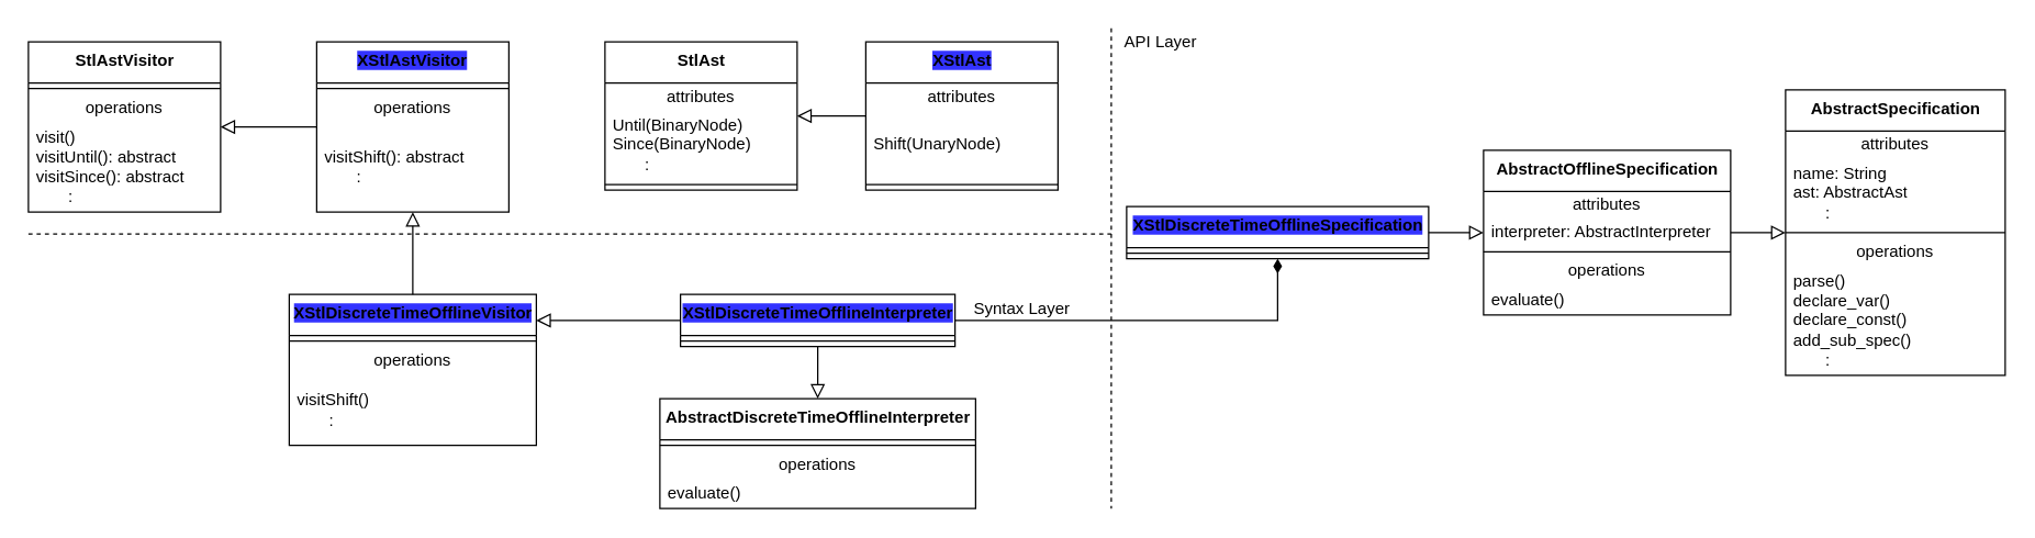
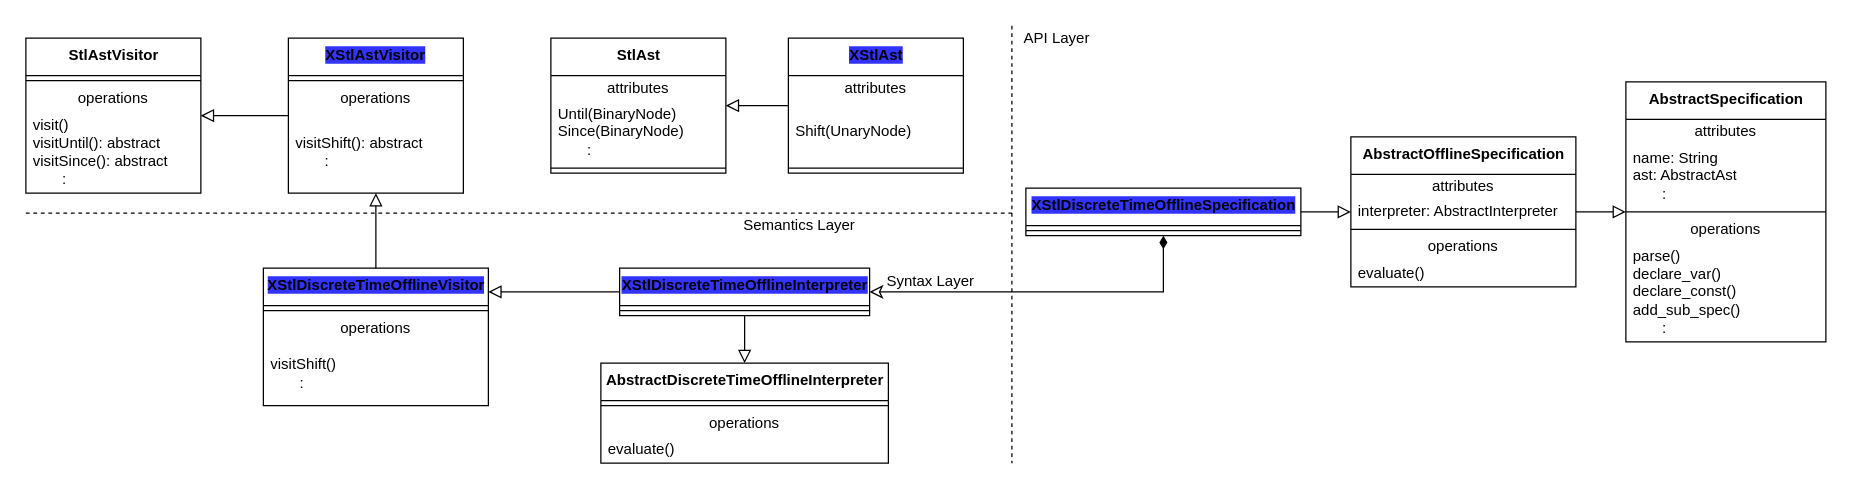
  <mxCell id="0" />
  <mxCell id="1" parent="0" />
  <mxCell id="2" value="&lt;b&gt;XStl&lt;/b&gt;&lt;b&gt;Discrete&lt;/b&gt;&lt;b&gt;TimeOffline&lt;/b&gt;&lt;b&gt;Interpreter&lt;/b&gt;" style="swimlane;fontStyle=0;align=center;verticalAlign=top;childLayout=stackLayout;horizontal=1;startSize=30;horizontalStack=0;resizeParent=1;resizeParentMax=0;resizeLast=0;collapsible=0;marginBottom=0;html=1;labelBackgroundColor=#3333FF;" parent="1" vertex="1"><mxGeometry x="495" y="214" width="200" height="38" as="geometry" /></mxCell>
  <mxCell id="3" value="" style="line;strokeWidth=1;fillColor=none;align=left;verticalAlign=middle;spacingTop=-1;spacingLeft=3;spacingRight=3;rotatable=0;labelPosition=right;points=[];portConstraint=eastwest;" parent="2" vertex="1"><mxGeometry y="30" width="200" height="8" as="geometry" /></mxCell>
  <mxCell id="4" value="" style="endArrow=block;html=1;rounded=0;align=center;verticalAlign=bottom;endFill=0;labelBackgroundColor=none;endSize=8;exitX=0;exitY=0.5;exitDx=0;exitDy=0;" parent="1" source="2" edge="1"><mxGeometry x="0.346" y="-14" relative="1" as="geometry"><mxPoint x="78.82" y="235" as="sourcePoint" /><mxPoint x="390" y="233" as="targetPoint" /><mxPoint as="offset" /><Array as="points" /></mxGeometry></mxCell>
  <mxCell id="5" value="&lt;b&gt;StlAst&lt;br&gt;&lt;/b&gt;" style="swimlane;fontStyle=0;align=center;verticalAlign=top;childLayout=stackLayout;horizontal=1;startSize=30;horizontalStack=0;resizeParent=1;resizeParentMax=0;resizeLast=0;collapsible=0;marginBottom=0;html=1;" parent="1" vertex="1"><mxGeometry x="440" y="30" width="140" height="108" as="geometry" /></mxCell>
  <mxCell id="6" value="attributes" style="text;html=1;strokeColor=none;fillColor=none;align=center;verticalAlign=middle;spacingLeft=4;spacingRight=4;overflow=hidden;rotatable=0;points=[[0,0.5],[1,0.5]];portConstraint=eastwest;" parent="5" vertex="1"><mxGeometry y="30" width="140" height="20" as="geometry" /></mxCell>
  <mxCell id="7" value="Until(BinaryNode)&lt;br&gt;Since(BinaryNode)&lt;br class=&quot;Apple-interchange-newline&quot;&gt;&amp;nbsp; &amp;nbsp; &amp;nbsp; &amp;nbsp;:" style="text;html=1;strokeColor=none;fillColor=none;align=left;verticalAlign=middle;spacingLeft=4;spacingRight=4;overflow=hidden;rotatable=0;points=[[0,0.5],[1,0.5]];portConstraint=eastwest;" parent="5" vertex="1"><mxGeometry y="50" width="140" height="50" as="geometry" /></mxCell>
  <mxCell id="8" value="" style="line;strokeWidth=1;fillColor=none;align=left;verticalAlign=middle;spacingTop=-1;spacingLeft=3;spacingRight=3;rotatable=0;labelPosition=right;points=[];portConstraint=eastwest;" parent="5" vertex="1"><mxGeometry y="100" width="140" height="8" as="geometry" /></mxCell>
  <mxCell id="9" value="&lt;b&gt;StlAstVisitor&lt;/b&gt;" style="swimlane;fontStyle=0;align=center;verticalAlign=top;childLayout=stackLayout;horizontal=1;startSize=30;horizontalStack=0;resizeParent=1;resizeParentMax=0;resizeLast=0;collapsible=0;marginBottom=0;html=1;" parent="1" vertex="1"><mxGeometry x="20" y="30" width="140" height="124" as="geometry" /></mxCell>
  <mxCell id="10" value="" style="line;strokeWidth=1;fillColor=none;align=left;verticalAlign=middle;spacingTop=-1;spacingLeft=3;spacingRight=3;rotatable=0;labelPosition=right;points=[];portConstraint=eastwest;" parent="9" vertex="1"><mxGeometry y="30" width="140" height="8" as="geometry" /></mxCell>
  <mxCell id="11" value="operations" style="text;html=1;strokeColor=none;fillColor=none;align=center;verticalAlign=middle;spacingLeft=4;spacingRight=4;overflow=hidden;rotatable=0;points=[[0,0.5],[1,0.5]];portConstraint=eastwest;" parent="9" vertex="1"><mxGeometry y="38" width="140" height="20" as="geometry" /></mxCell>
  <mxCell id="12" value="&lt;div&gt;visit()&lt;/div&gt;&lt;div&gt;visitUntil(): abstract&lt;br&gt;&lt;/div&gt;&lt;div&gt;visitSince(): abstract&lt;/div&gt;&lt;div&gt;&amp;nbsp; &amp;nbsp; &amp;nbsp; &amp;nbsp;:&lt;/div&gt;" style="text;html=1;strokeColor=none;fillColor=none;align=left;verticalAlign=middle;spacingLeft=4;spacingRight=4;overflow=hidden;rotatable=0;points=[[0,0.5],[1,0.5]];portConstraint=eastwest;" parent="9" vertex="1"><mxGeometry y="58" width="140" height="66" as="geometry" /></mxCell>
  <mxCell id="13" value="" style="endArrow=block;html=1;rounded=0;align=center;verticalAlign=bottom;endFill=0;labelBackgroundColor=none;endSize=8;" parent="1" source="51" target="9" edge="1"><mxGeometry x="0.346" y="-14" relative="1" as="geometry"><mxPoint x="418.82" y="214" as="sourcePoint" /><mxPoint x="538.82" y="243" as="targetPoint" /><mxPoint as="offset" /><Array as="points" /></mxGeometry></mxCell>
  <mxCell id="14" value="&lt;b&gt;AbstractOfflineSpecification&lt;/b&gt;" style="swimlane;fontStyle=0;align=center;verticalAlign=top;childLayout=stackLayout;horizontal=1;startSize=30;horizontalStack=0;resizeParent=1;resizeParentMax=0;resizeLast=0;collapsible=0;marginBottom=0;html=1;" parent="1" vertex="1"><mxGeometry x="1080" y="109" width="180" height="120" as="geometry" /></mxCell>
  <mxCell id="15" value="attributes" style="text;html=1;strokeColor=none;fillColor=none;align=center;verticalAlign=middle;spacingLeft=4;spacingRight=4;overflow=hidden;rotatable=0;points=[[0,0.5],[1,0.5]];portConstraint=eastwest;" parent="14" vertex="1"><mxGeometry y="30" width="180" height="20" as="geometry" /></mxCell>
  <mxCell id="16" value="&lt;span style=&quot;text-align: center&quot;&gt;interpreter: AbstractInterpreter&lt;/span&gt;" style="text;html=1;strokeColor=none;fillColor=none;align=left;verticalAlign=middle;spacingLeft=4;spacingRight=4;overflow=hidden;rotatable=0;points=[[0,0.5],[1,0.5]];portConstraint=eastwest;" parent="14" vertex="1"><mxGeometry y="50" width="180" height="20" as="geometry" /></mxCell>
  <mxCell id="17" value="" style="line;strokeWidth=1;fillColor=none;align=left;verticalAlign=middle;spacingTop=-1;spacingLeft=3;spacingRight=3;rotatable=0;labelPosition=right;points=[];portConstraint=eastwest;" parent="14" vertex="1"><mxGeometry y="70" width="180" height="8" as="geometry" /></mxCell>
  <mxCell id="18" value="operations" style="text;html=1;strokeColor=none;fillColor=none;align=center;verticalAlign=middle;spacingLeft=4;spacingRight=4;overflow=hidden;rotatable=0;points=[[0,0.5],[1,0.5]];portConstraint=eastwest;" parent="14" vertex="1"><mxGeometry y="78" width="180" height="20" as="geometry" /></mxCell>
  <mxCell id="19" value="&lt;div&gt;&lt;span&gt;evaluate()&lt;/span&gt;&lt;/div&gt;" style="text;html=1;strokeColor=none;fillColor=none;align=left;verticalAlign=middle;spacingLeft=4;spacingRight=4;overflow=hidden;rotatable=0;points=[[0,0.5],[1,0.5]];portConstraint=eastwest;" parent="14" vertex="1"><mxGeometry y="98" width="180" height="22" as="geometry" /></mxCell>
  <mxCell id="20" value="&lt;b&gt;AbstractSpecification&lt;/b&gt;" style="swimlane;fontStyle=0;align=center;verticalAlign=top;childLayout=stackLayout;horizontal=1;startSize=30;horizontalStack=0;resizeParent=1;resizeParentMax=0;resizeLast=0;collapsible=0;marginBottom=0;html=1;" parent="1" vertex="1"><mxGeometry x="1300" y="65" width="160" height="208" as="geometry" /></mxCell>
  <mxCell id="21" value="attributes" style="text;html=1;strokeColor=none;fillColor=none;align=center;verticalAlign=middle;spacingLeft=4;spacingRight=4;overflow=hidden;rotatable=0;points=[[0,0.5],[1,0.5]];portConstraint=eastwest;" parent="20" vertex="1"><mxGeometry y="30" width="160" height="20" as="geometry" /></mxCell>
  <mxCell id="22" value="name: String&lt;br&gt;ast: AbstractAst&lt;br&gt;&amp;nbsp; &amp;nbsp; &amp;nbsp; &amp;nbsp;:" style="text;html=1;strokeColor=none;fillColor=none;align=left;verticalAlign=middle;spacingLeft=4;spacingRight=4;overflow=hidden;rotatable=0;points=[[0,0.5],[1,0.5]];portConstraint=eastwest;" parent="20" vertex="1"><mxGeometry y="50" width="160" height="50" as="geometry" /></mxCell>
  <mxCell id="23" value="" style="line;strokeWidth=1;fillColor=none;align=left;verticalAlign=middle;spacingTop=-1;spacingLeft=3;spacingRight=3;rotatable=0;labelPosition=right;points=[];portConstraint=eastwest;" parent="20" vertex="1"><mxGeometry y="100" width="160" height="8" as="geometry" /></mxCell>
  <mxCell id="24" value="operations" style="text;html=1;strokeColor=none;fillColor=none;align=center;verticalAlign=middle;spacingLeft=4;spacingRight=4;overflow=hidden;rotatable=0;points=[[0,0.5],[1,0.5]];portConstraint=eastwest;" parent="20" vertex="1"><mxGeometry y="108" width="160" height="20" as="geometry" /></mxCell>
  <mxCell id="25" value="&lt;div&gt;&lt;div&gt;parse()&lt;/div&gt;&lt;div&gt;declare_var()&lt;/div&gt;&lt;div&gt;declare_const()&lt;/div&gt;&lt;div&gt;add_sub_spec()&lt;/div&gt;&lt;/div&gt;&lt;div&gt;&amp;nbsp; &amp;nbsp; &amp;nbsp; &amp;nbsp;:&lt;/div&gt;" style="text;html=1;strokeColor=none;fillColor=none;align=left;verticalAlign=middle;spacingLeft=4;spacingRight=4;overflow=hidden;rotatable=0;points=[[0,0.5],[1,0.5]];portConstraint=eastwest;" parent="20" vertex="1"><mxGeometry y="128" width="160" height="80" as="geometry" /></mxCell>
  <mxCell id="26" value="" style="endArrow=block;html=1;rounded=0;align=center;verticalAlign=bottom;endFill=0;labelBackgroundColor=none;endSize=8;" parent="1" source="14" target="20" edge="1"><mxGeometry x="0.346" y="-14" relative="1" as="geometry"><mxPoint x="730" y="262" as="sourcePoint" /><mxPoint x="730" y="318" as="targetPoint" /><mxPoint as="offset" /><Array as="points" /></mxGeometry></mxCell>
- <mxCell id="27" value="" style="endArrow=none;startArrow=diamondThin;endFill=0;startFill=1;html=1;verticalAlign=bottom;labelBackgroundColor=none;strokeWidth=1;startSize=8;endSize=8;edgeStyle=elbowEdgeStyle;elbow=vertical;rounded=0;exitX=0.5;exitY=1;exitDx=0;exitDy=0;" parent="1" source="28" target="2" edge="1"><mxGeometry width="160" relative="1" as="geometry"><mxPoint x="890" y="233" as="sourcePoint" /><mxPoint x="780" y="22" as="targetPoint" /><Array as="points"><mxPoint x="820" y="233" /><mxPoint x="360" y="152" /><mxPoint x="170" y="152" /></Array></mxGeometry></mxCell>
+ <mxCell id="27" value="" style="endArrow=classic;startArrow=diamondThin;endFill=0;startFill=1;html=1;verticalAlign=bottom;labelBackgroundColor=none;strokeWidth=1;startSize=8;endSize=8;edgeStyle=elbowEdgeStyle;elbow=vertical;rounded=0;exitX=0.5;exitY=1;exitDx=0;exitDy=0;" parent="1" source="28" target="2" edge="1"><mxGeometry width="160" relative="1" as="geometry"><mxPoint x="890" y="233" as="sourcePoint" /><mxPoint x="780" y="22" as="targetPoint" /><Array as="points"><mxPoint x="820" y="233" /><mxPoint x="360" y="152" /><mxPoint x="170" y="152" /></Array></mxGeometry></mxCell>
  <mxCell id="28" value="&lt;b&gt;XStlDiscreteTimeOfflineSpecification&lt;/b&gt;" style="swimlane;fontStyle=0;align=center;verticalAlign=top;childLayout=stackLayout;horizontal=1;startSize=30;horizontalStack=0;resizeParent=1;resizeParentMax=0;resizeLast=0;collapsible=0;marginBottom=0;html=1;labelBackgroundColor=#3333FF;" parent="1" vertex="1"><mxGeometry x="820" y="150" width="220" height="38" as="geometry" /></mxCell>
  <mxCell id="29" value="" style="line;strokeWidth=1;fillColor=none;align=left;verticalAlign=middle;spacingTop=-1;spacingLeft=3;spacingRight=3;rotatable=0;labelPosition=right;points=[];portConstraint=eastwest;" parent="28" vertex="1"><mxGeometry y="30" width="220" height="8" as="geometry" /></mxCell>
  <mxCell id="30" value="" style="endArrow=block;html=1;rounded=0;align=center;verticalAlign=bottom;endFill=0;labelBackgroundColor=none;endSize=8;" parent="1" source="28" target="14" edge="1"><mxGeometry x="0.346" y="-14" relative="1" as="geometry"><mxPoint x="1260" y="160.571" as="sourcePoint" /><mxPoint x="1300" y="161.714" as="targetPoint" /><mxPoint as="offset" /><Array as="points" /></mxGeometry></mxCell>
  <mxCell id="31" value="Syntax Layer" style="text;html=1;strokeColor=none;fillColor=none;align=center;verticalAlign=middle;whiteSpace=wrap;rounded=0;" parent="1" vertex="1"><mxGeometry x="703.82" y="215" width="80" height="20" as="geometry" /></mxCell>
+ <mxCell id="32" value="Semantics Layer" style="text;html=1;strokeColor=none;fillColor=none;align=center;verticalAlign=middle;whiteSpace=wrap;rounded=0;" parent="1" vertex="1"><mxGeometry x="588.82" y="170" width="100" height="20" as="geometry" /></mxCell>
  <mxCell id="33" value="" style="endArrow=none;dashed=1;html=1;" parent="1" edge="1"><mxGeometry width="50" height="50" relative="1" as="geometry"><mxPoint x="20" y="170" as="sourcePoint" /><mxPoint x="808.82" y="170" as="targetPoint" /></mxGeometry></mxCell>
  <mxCell id="34" value="" style="endArrow=none;dashed=1;html=1;" parent="1" edge="1"><mxGeometry width="50" height="50" relative="1" as="geometry"><mxPoint x="808.82" y="20" as="sourcePoint" /><mxPoint x="808.82" y="370" as="targetPoint" /></mxGeometry></mxCell>
  <mxCell id="35" value="API Layer" style="text;html=1;strokeColor=none;fillColor=none;align=center;verticalAlign=middle;whiteSpace=wrap;rounded=0;" parent="1" vertex="1"><mxGeometry x="810" y="20" width="70" height="20" as="geometry" /></mxCell>
  <mxCell id="36" value="&lt;b&gt;AbstractDiscreteTimeOffline&lt;/b&gt;&lt;b&gt;Interpreter&lt;/b&gt;" style="swimlane;fontStyle=0;align=center;verticalAlign=top;childLayout=stackLayout;horizontal=1;startSize=30;horizontalStack=0;resizeParent=1;resizeParentMax=0;resizeLast=0;collapsible=0;marginBottom=0;html=1;" parent="1" vertex="1"><mxGeometry x="480" y="290" width="230" height="80" as="geometry" /></mxCell>
  <mxCell id="37" value="" style="line;strokeWidth=1;fillColor=none;align=left;verticalAlign=middle;spacingTop=-1;spacingLeft=3;spacingRight=3;rotatable=0;labelPosition=right;points=[];portConstraint=eastwest;" parent="36" vertex="1"><mxGeometry y="30" width="230" height="8" as="geometry" /></mxCell>
  <mxCell id="38" value="operations" style="text;html=1;strokeColor=none;fillColor=none;align=center;verticalAlign=middle;spacingLeft=4;spacingRight=4;overflow=hidden;rotatable=0;points=[[0,0.5],[1,0.5]];portConstraint=eastwest;" parent="36" vertex="1"><mxGeometry y="38" width="230" height="20" as="geometry" /></mxCell>
  <mxCell id="39" value="evaluate()" style="text;html=1;strokeColor=none;fillColor=none;align=left;verticalAlign=middle;spacingLeft=4;spacingRight=4;overflow=hidden;rotatable=0;points=[[0,0.5],[1,0.5]];portConstraint=eastwest;" parent="36" vertex="1"><mxGeometry y="58" width="230" height="22" as="geometry" /></mxCell>
  <mxCell id="40" value="&lt;b&gt;XStl&lt;/b&gt;&lt;b&gt;Discrete&lt;/b&gt;&lt;b&gt;TimeOfflineVisitor&lt;/b&gt;" style="swimlane;fontStyle=0;align=center;verticalAlign=top;childLayout=stackLayout;horizontal=1;startSize=30;horizontalStack=0;resizeParent=1;resizeParentMax=0;resizeLast=0;collapsible=0;marginBottom=0;html=1;labelBackgroundColor=#3333FF;" parent="1" vertex="1"><mxGeometry x="210" y="214" width="180" height="110" as="geometry" /></mxCell>
  <mxCell id="41" value="" style="line;strokeWidth=1;fillColor=none;align=left;verticalAlign=middle;spacingTop=-1;spacingLeft=3;spacingRight=3;rotatable=0;labelPosition=right;points=[];portConstraint=eastwest;" parent="40" vertex="1"><mxGeometry y="30" width="180" height="8" as="geometry" /></mxCell>
  <mxCell id="42" value="operations" style="text;html=1;strokeColor=none;fillColor=none;align=center;verticalAlign=middle;spacingLeft=4;spacingRight=4;overflow=hidden;rotatable=0;points=[[0,0.5],[1,0.5]];portConstraint=eastwest;" parent="40" vertex="1"><mxGeometry y="38" width="180" height="20" as="geometry" /></mxCell>
  <mxCell id="43" value="visitShift&lt;span&gt;()&lt;/span&gt;&lt;br&gt;&lt;div&gt;&lt;span&gt;&amp;nbsp; &amp;nbsp; &amp;nbsp; &amp;nbsp;:&lt;/span&gt;&lt;br&gt;&lt;/div&gt;" style="text;html=1;strokeColor=none;fillColor=none;align=left;verticalAlign=middle;spacingLeft=4;spacingRight=4;overflow=hidden;rotatable=0;points=[[0,0.5],[1,0.5]];portConstraint=eastwest;" parent="40" vertex="1"><mxGeometry y="58" width="180" height="52" as="geometry" /></mxCell>
  <mxCell id="44" value="&lt;b&gt;XStlAst&lt;br&gt;&lt;/b&gt;" style="swimlane;fontStyle=0;align=center;verticalAlign=top;childLayout=stackLayout;horizontal=1;startSize=30;horizontalStack=0;resizeParent=1;resizeParentMax=0;resizeLast=0;collapsible=0;marginBottom=0;html=1;labelBackgroundColor=#3333FF;" parent="1" vertex="1"><mxGeometry x="630" y="30" width="140" height="108" as="geometry" /></mxCell>
  <mxCell id="45" value="attributes" style="text;html=1;strokeColor=none;fillColor=none;align=center;verticalAlign=middle;spacingLeft=4;spacingRight=4;overflow=hidden;rotatable=0;points=[[0,0.5],[1,0.5]];portConstraint=eastwest;" parent="44" vertex="1"><mxGeometry y="30" width="140" height="20" as="geometry" /></mxCell>
  <mxCell id="46" value="Shift(UnaryNode)" style="text;html=1;strokeColor=none;fillColor=none;align=left;verticalAlign=middle;spacingLeft=4;spacingRight=4;overflow=hidden;rotatable=0;points=[[0,0.5],[1,0.5]];portConstraint=eastwest;" parent="44" vertex="1"><mxGeometry y="50" width="140" height="50" as="geometry" /></mxCell>
  <mxCell id="47" value="" style="line;strokeWidth=1;fillColor=none;align=left;verticalAlign=middle;spacingTop=-1;spacingLeft=3;spacingRight=3;rotatable=0;labelPosition=right;points=[];portConstraint=eastwest;" parent="44" vertex="1"><mxGeometry y="100" width="140" height="8" as="geometry" /></mxCell>
  <mxCell id="48" value="" style="endArrow=block;html=1;rounded=0;align=center;verticalAlign=bottom;endFill=0;labelBackgroundColor=none;endSize=8;" parent="1" source="44" target="5" edge="1"><mxGeometry x="0.346" y="-14" relative="1" as="geometry"><mxPoint x="468.82" y="220" as="sourcePoint" /><mxPoint x="468.82" y="154" as="targetPoint" /><mxPoint as="offset" /><Array as="points" /></mxGeometry></mxCell>
  <mxCell id="49" value="" style="endArrow=block;html=1;rounded=0;align=center;verticalAlign=bottom;endFill=0;labelBackgroundColor=none;endSize=8;exitX=0.5;exitY=1;exitDx=0;exitDy=0;entryX=0.5;entryY=0;entryDx=0;entryDy=0;" parent="1" source="2" target="36" edge="1"><mxGeometry x="0.346" y="-14" relative="1" as="geometry"><mxPoint x="505" y="243" as="sourcePoint" /><mxPoint x="410" y="243" as="targetPoint" /><mxPoint as="offset" /><Array as="points" /></mxGeometry></mxCell>
  <mxCell id="50" value="" style="endArrow=block;html=1;rounded=0;align=center;verticalAlign=bottom;endFill=0;labelBackgroundColor=none;endSize=8;" edge="1" parent="1" source="40" target="51"><mxGeometry x="0.346" y="-14" relative="1" as="geometry"><mxPoint x="320" y="220" as="sourcePoint" /><mxPoint x="320" y="164" as="targetPoint" /><mxPoint as="offset" /><Array as="points" /></mxGeometry></mxCell>
  <mxCell id="51" value="&lt;b&gt;XStlAstVisitor&lt;/b&gt;" style="swimlane;fontStyle=0;align=center;verticalAlign=top;childLayout=stackLayout;horizontal=1;startSize=30;horizontalStack=0;resizeParent=1;resizeParentMax=0;resizeLast=0;collapsible=0;marginBottom=0;html=1;labelBackgroundColor=#3333FF;whiteSpace=wrap;" vertex="1" parent="1"><mxGeometry x="230" y="30" width="140" height="124" as="geometry" /></mxCell>
  <mxCell id="52" value="" style="line;strokeWidth=1;fillColor=none;align=left;verticalAlign=middle;spacingTop=-1;spacingLeft=3;spacingRight=3;rotatable=0;labelPosition=right;points=[];portConstraint=eastwest;" vertex="1" parent="51"><mxGeometry y="30" width="140" height="8" as="geometry" /></mxCell>
  <mxCell id="53" value="operations" style="text;html=1;strokeColor=none;fillColor=none;align=center;verticalAlign=middle;spacingLeft=4;spacingRight=4;overflow=hidden;rotatable=0;points=[[0,0.5],[1,0.5]];portConstraint=eastwest;" vertex="1" parent="51"><mxGeometry y="38" width="140" height="20" as="geometry" /></mxCell>
  <mxCell id="54" value="&lt;div&gt;&lt;span&gt;visitShift(): abstract&lt;/span&gt;&lt;br&gt;&lt;/div&gt;&lt;div&gt;&lt;span&gt;&amp;nbsp; &amp;nbsp; &amp;nbsp; &amp;nbsp;:&lt;/span&gt;&lt;br&gt;&lt;/div&gt;" style="text;html=1;strokeColor=none;fillColor=none;align=left;verticalAlign=middle;spacingLeft=4;spacingRight=4;overflow=hidden;rotatable=0;points=[[0,0.5],[1,0.5]];portConstraint=eastwest;" vertex="1" parent="51"><mxGeometry y="58" width="140" height="66" as="geometry" /></mxCell>
